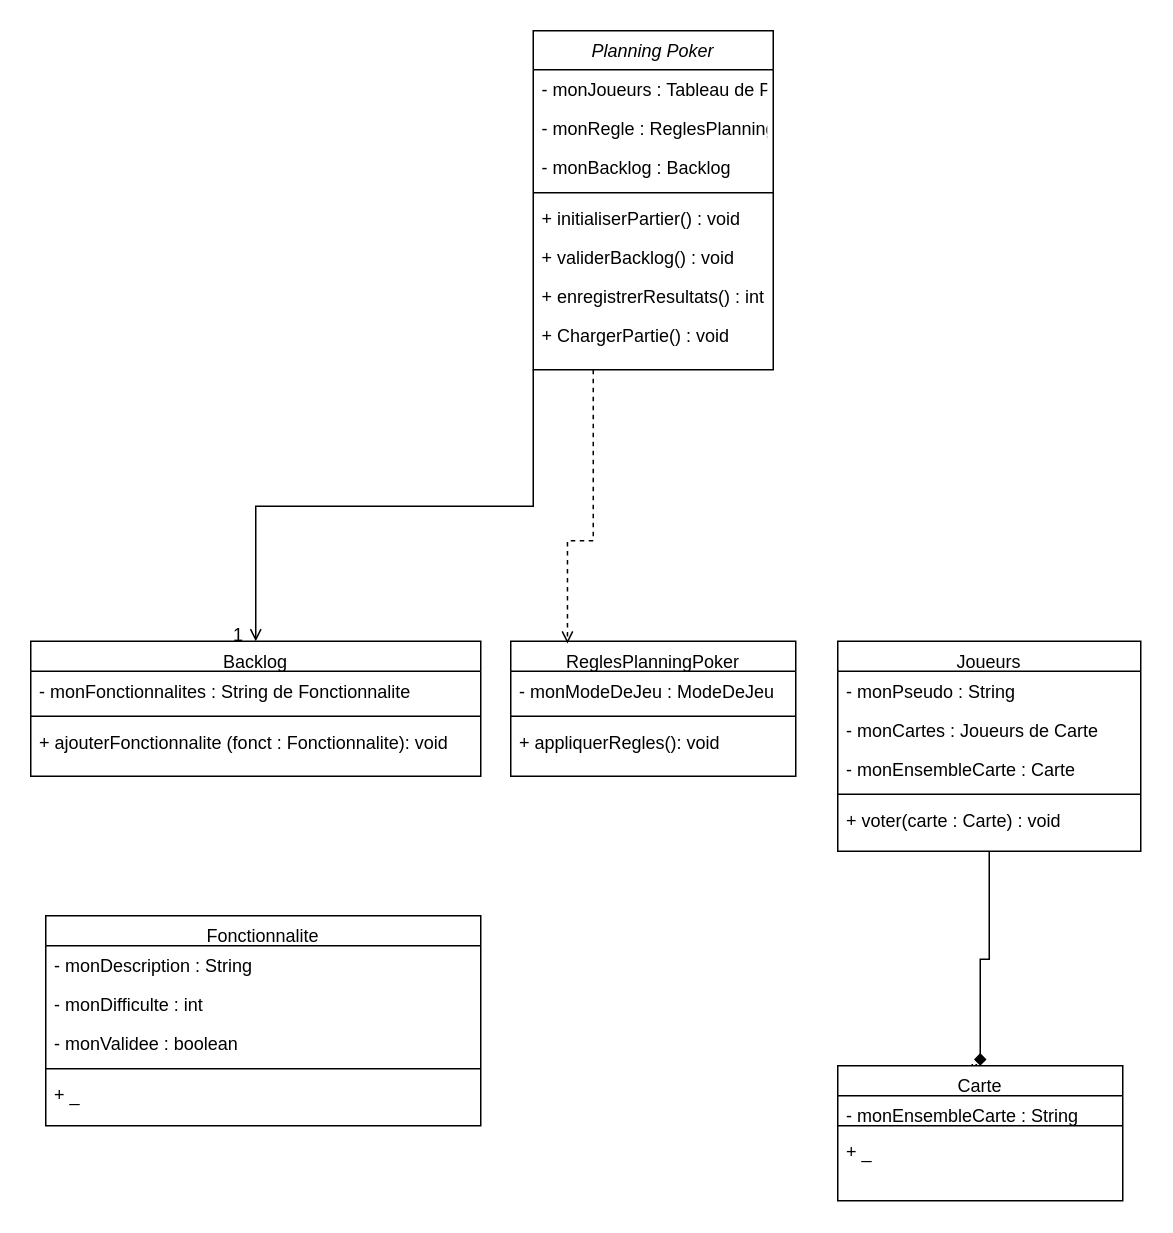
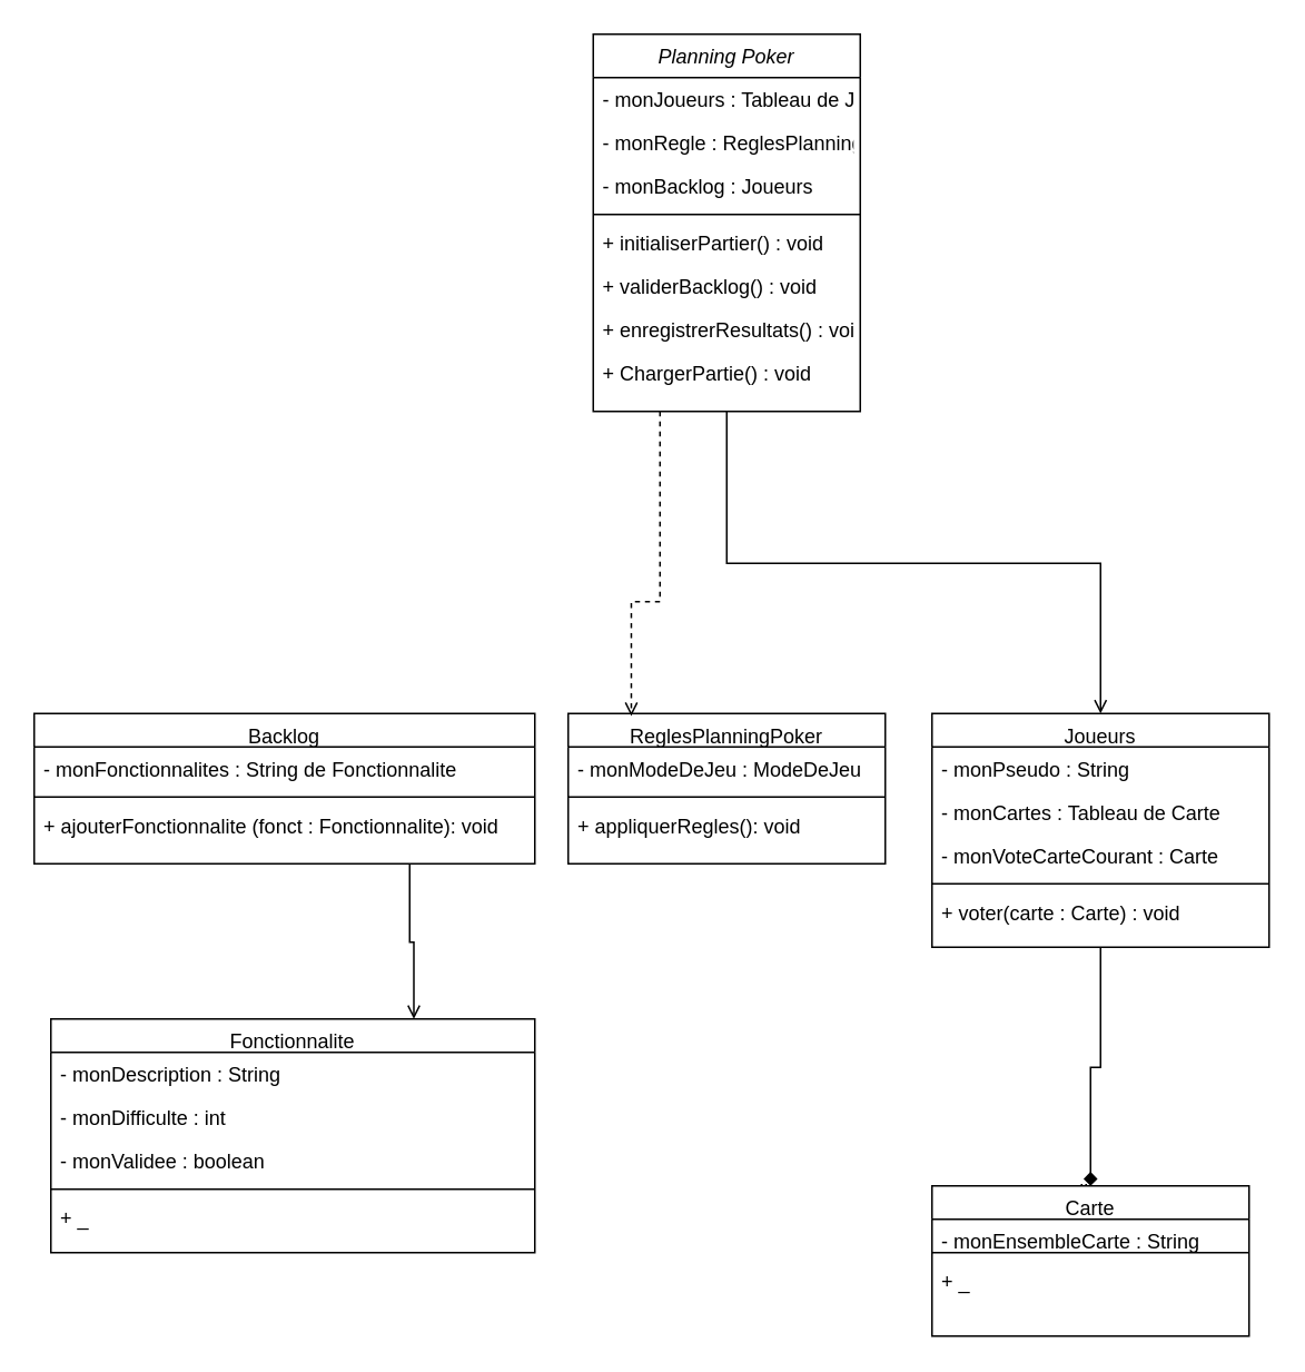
  <mxCell id="0" />
  <mxCell id="1" parent="0" />
  <mxCell id="2" value="Planning Poker" style="swimlane;fontStyle=2;align=center;verticalAlign=top;childLayout=stackLayout;horizontal=1;startSize=26;horizontalStack=0;resizeParent=1;resizeLast=0;collapsible=1;marginBottom=0;rounded=0;shadow=0;strokeWidth=1;flipH=1;" vertex="1" parent="1"><mxGeometry x="355" y="20" width="160" height="226" as="geometry"><mxRectangle x="220" y="120" width="160" height="26" as="alternateBounds" /></mxGeometry></mxCell>
- <mxCell id="3" value="- monJoueurs : Tableau de Poker" style="text;align=left;verticalAlign=top;spacingLeft=4;spacingRight=4;overflow=hidden;rotatable=0;points=[[0,0.5],[1,0.5]];portConstraint=eastwest;rounded=0;shadow=0;html=0;" vertex="1" parent="2"><mxGeometry y="26" width="160" height="26" as="geometry" /></mxCell>
+ <mxCell id="3" value="- monJoueurs : Tableau de Joueurs" style="text;align=left;verticalAlign=top;spacingLeft=4;spacingRight=4;overflow=hidden;rotatable=0;points=[[0,0.5],[1,0.5]];portConstraint=eastwest;rounded=0;shadow=0;html=0;" vertex="1" parent="2"><mxGeometry y="26" width="160" height="26" as="geometry" /></mxCell>
  <mxCell id="4" value="- monRegle : ReglesPlanningPoker" style="text;align=left;verticalAlign=top;spacingLeft=4;spacingRight=4;overflow=hidden;rotatable=0;points=[[0,0.5],[1,0.5]];portConstraint=eastwest;" vertex="1" parent="2"><mxGeometry y="52" width="160" height="26" as="geometry" /></mxCell>
- <mxCell id="5" value="- monBacklog : Backlog" style="text;align=left;verticalAlign=top;spacingLeft=4;spacingRight=4;overflow=hidden;rotatable=0;points=[[0,0.5],[1,0.5]];portConstraint=eastwest;rounded=0;shadow=0;html=0;" vertex="1" parent="2"><mxGeometry y="78" width="160" height="26" as="geometry" /></mxCell>
+ <mxCell id="5" value="- monBacklog : Joueurs" style="text;align=left;verticalAlign=top;spacingLeft=4;spacingRight=4;overflow=hidden;rotatable=0;points=[[0,0.5],[1,0.5]];portConstraint=eastwest;rounded=0;shadow=0;html=0;" vertex="1" parent="2"><mxGeometry y="78" width="160" height="26" as="geometry" /></mxCell>
  <mxCell id="6" value="" style="line;html=1;strokeWidth=1;align=left;verticalAlign=middle;spacingTop=-1;spacingLeft=3;spacingRight=3;rotatable=0;labelPosition=right;points=[];portConstraint=eastwest;" vertex="1" parent="2"><mxGeometry y="104" width="160" height="8" as="geometry" /></mxCell>
  <mxCell id="7" value="+ initialiserPartier() : void" style="text;align=left;verticalAlign=top;spacingLeft=4;spacingRight=4;overflow=hidden;rotatable=0;points=[[0,0.5],[1,0.5]];portConstraint=eastwest;" vertex="1" parent="2"><mxGeometry y="112" width="160" height="26" as="geometry" /></mxCell>
  <mxCell id="8" value="+ validerBacklog() : void" style="text;align=left;verticalAlign=top;spacingLeft=4;spacingRight=4;overflow=hidden;rotatable=0;points=[[0,0.5],[1,0.5]];portConstraint=eastwest;" vertex="1" parent="2"><mxGeometry y="138" width="160" height="26" as="geometry" /></mxCell>
- <mxCell id="9" value="+ enregistrerResultats() : int" style="text;align=left;verticalAlign=top;spacingLeft=4;spacingRight=4;overflow=hidden;rotatable=0;points=[[0,0.5],[1,0.5]];portConstraint=eastwest;" vertex="1" parent="2"><mxGeometry y="164" width="160" height="26" as="geometry" /></mxCell>
+ <mxCell id="9" value="+ enregistrerResultats() : void" style="text;align=left;verticalAlign=top;spacingLeft=4;spacingRight=4;overflow=hidden;rotatable=0;points=[[0,0.5],[1,0.5]];portConstraint=eastwest;" vertex="1" parent="2"><mxGeometry y="164" width="160" height="26" as="geometry" /></mxCell>
  <mxCell id="10" value="+ ChargerPartie() : void" style="text;align=left;verticalAlign=top;spacingLeft=4;spacingRight=4;overflow=hidden;rotatable=0;points=[[0,0.5],[1,0.5]];portConstraint=eastwest;" vertex="1" parent="2"><mxGeometry y="190" width="160" height="26" as="geometry" /></mxCell>
  <mxCell id="11" value="Joueurs" style="swimlane;fontStyle=0;align=center;verticalAlign=top;childLayout=stackLayout;horizontal=1;startSize=20;horizontalStack=0;resizeParent=1;resizeLast=0;collapsible=1;marginBottom=0;rounded=0;shadow=0;strokeWidth=1;" vertex="1" parent="1"><mxGeometry x="558" y="427" width="202" height="140" as="geometry"><mxRectangle x="550" y="140" width="160" height="26" as="alternateBounds" /></mxGeometry></mxCell>
  <mxCell id="12" value="- monPseudo : String" style="text;align=left;verticalAlign=top;spacingLeft=4;spacingRight=4;overflow=hidden;rotatable=0;points=[[0,0.5],[1,0.5]];portConstraint=eastwest;" vertex="1" parent="11"><mxGeometry y="20" width="202" height="26" as="geometry" /></mxCell>
- <mxCell id="13" value="- monCartes : Joueurs de Carte" style="text;align=left;verticalAlign=top;spacingLeft=4;spacingRight=4;overflow=hidden;rotatable=0;points=[[0,0.5],[1,0.5]];portConstraint=eastwest;rounded=0;shadow=0;html=0;" vertex="1" parent="11"><mxGeometry y="46" width="202" height="26" as="geometry" /></mxCell>
- <mxCell id="14" value="- monEnsembleCarte : Carte" style="text;align=left;verticalAlign=top;spacingLeft=4;spacingRight=4;overflow=hidden;rotatable=0;points=[[0,0.5],[1,0.5]];portConstraint=eastwest;rounded=0;shadow=0;html=0;" vertex="1" parent="11"><mxGeometry y="72" width="202" height="26" as="geometry" /></mxCell>
+ <mxCell id="13" value="- monCartes : Tableau de Carte" style="text;align=left;verticalAlign=top;spacingLeft=4;spacingRight=4;overflow=hidden;rotatable=0;points=[[0,0.5],[1,0.5]];portConstraint=eastwest;rounded=0;shadow=0;html=0;" vertex="1" parent="11"><mxGeometry y="46" width="202" height="26" as="geometry" /></mxCell>
+ <mxCell id="14" value="- monVoteCarteCourant : Carte" style="text;align=left;verticalAlign=top;spacingLeft=4;spacingRight=4;overflow=hidden;rotatable=0;points=[[0,0.5],[1,0.5]];portConstraint=eastwest;rounded=0;shadow=0;html=0;" vertex="1" parent="11"><mxGeometry y="72" width="202" height="26" as="geometry" /></mxCell>
  <mxCell id="15" value="" style="line;html=1;strokeWidth=1;align=left;verticalAlign=middle;spacingTop=-1;spacingLeft=3;spacingRight=3;rotatable=0;labelPosition=right;points=[];portConstraint=eastwest;" vertex="1" parent="11"><mxGeometry y="98" width="202" height="8" as="geometry" /></mxCell>
  <mxCell id="16" value="+ voter(carte : Carte) : void" style="text;align=left;verticalAlign=top;spacingLeft=4;spacingRight=4;overflow=hidden;rotatable=0;points=[[0,0.5],[1,0.5]];portConstraint=eastwest;" vertex="1" parent="11"><mxGeometry y="106" width="202" height="26" as="geometry" /></mxCell>
+ <mxCell id="17" value="" style="endArrow=open;shadow=0;strokeWidth=1;rounded=0;endFill=1;edgeStyle=elbowEdgeStyle;elbow=vertical;" edge="1" parent="1" source="2" target="11"><mxGeometry x="0.5" y="41" relative="1" as="geometry"><mxPoint x="528" y="451" as="sourcePoint" /><mxPoint x="368" y="451" as="targetPoint" /><mxPoint x="-40" y="32" as="offset" /></mxGeometry></mxCell>
  <mxCell id="18" value="" style="endArrow=diamond;shadow=0;strokeWidth=1;rounded=0;endFill=1;edgeStyle=elbowEdgeStyle;elbow=vertical;exitX=0.5;exitY=1;exitDx=0;exitDy=0;entryX=0.5;entryY=0;entryDx=0;entryDy=0;" edge="1" parent="1" source="11" target="20"><mxGeometry x="0.5" y="41" relative="1" as="geometry"><mxPoint x="610" y="612" as="sourcePoint" /><mxPoint x="638" y="652" as="targetPoint" /><mxPoint x="-40" y="32" as="offset" /></mxGeometry></mxCell>
  <mxCell id="19" value="lives at" style="text;html=1;resizable=0;points=[];;align=center;verticalAlign=middle;labelBackgroundColor=none;rounded=0;shadow=0;strokeWidth=1;fontSize=12;" vertex="1" connectable="0" parent="18"><mxGeometry x="0.5" y="49" relative="1" as="geometry"><mxPoint x="-38" y="40" as="offset" /></mxGeometry></mxCell>
  <mxCell id="20" value="Carte" style="swimlane;fontStyle=0;align=center;verticalAlign=top;childLayout=stackLayout;horizontal=1;startSize=20;horizontalStack=0;resizeParent=1;resizeLast=0;collapsible=1;marginBottom=0;rounded=0;shadow=0;strokeWidth=1;" vertex="1" parent="1"><mxGeometry x="558" y="710" width="190" height="90" as="geometry"><mxRectangle x="550" y="140" width="160" height="26" as="alternateBounds" /></mxGeometry></mxCell>
  <mxCell id="21" value="- monEnsembleCarte : String" style="text;align=left;verticalAlign=top;spacingLeft=4;spacingRight=4;overflow=hidden;rotatable=0;points=[[0,0.5],[1,0.5]];portConstraint=eastwest;" vertex="1" parent="20"><mxGeometry y="20" width="190" height="16" as="geometry" /></mxCell>
  <mxCell id="22" value="" style="line;html=1;strokeWidth=1;align=left;verticalAlign=middle;spacingTop=-1;spacingLeft=3;spacingRight=3;rotatable=0;labelPosition=right;points=[];portConstraint=eastwest;" vertex="1" parent="20"><mxGeometry y="36" width="190" height="8" as="geometry" /></mxCell>
  <mxCell id="23" value="+ _" style="text;align=left;verticalAlign=top;spacingLeft=4;spacingRight=4;overflow=hidden;rotatable=0;points=[[0,0.5],[1,0.5]];portConstraint=eastwest;" vertex="1" parent="20"><mxGeometry y="44" width="190" height="26" as="geometry" /></mxCell>
  <mxCell id="24" value="ReglesPlanningPoker" style="swimlane;fontStyle=0;align=center;verticalAlign=top;childLayout=stackLayout;horizontal=1;startSize=20;horizontalStack=0;resizeParent=1;resizeLast=0;collapsible=1;marginBottom=0;rounded=0;shadow=0;strokeWidth=1;" vertex="1" parent="1"><mxGeometry x="340" y="427" width="190" height="90" as="geometry"><mxRectangle x="550" y="140" width="160" height="26" as="alternateBounds" /></mxGeometry></mxCell>
  <mxCell id="25" value="- monModeDeJeu : ModeDeJeu" style="text;align=left;verticalAlign=top;spacingLeft=4;spacingRight=4;overflow=hidden;rotatable=0;points=[[0,0.5],[1,0.5]];portConstraint=eastwest;" vertex="1" parent="24"><mxGeometry y="20" width="190" height="26" as="geometry" /></mxCell>
  <mxCell id="26" value="" style="line;html=1;strokeWidth=1;align=left;verticalAlign=middle;spacingTop=-1;spacingLeft=3;spacingRight=3;rotatable=0;labelPosition=right;points=[];portConstraint=eastwest;" vertex="1" parent="24"><mxGeometry y="46" width="190" height="8" as="geometry" /></mxCell>
  <mxCell id="27" value="+ appliquerRegles(): void" style="text;align=left;verticalAlign=top;spacingLeft=4;spacingRight=4;overflow=hidden;rotatable=0;points=[[0,0.5],[1,0.5]];portConstraint=eastwest;" vertex="1" parent="24"><mxGeometry y="54" width="190" height="26" as="geometry" /></mxCell>
  <mxCell id="28" value="Backlog" style="swimlane;fontStyle=0;align=center;verticalAlign=top;childLayout=stackLayout;horizontal=1;startSize=20;horizontalStack=0;resizeParent=1;resizeLast=0;collapsible=1;marginBottom=0;rounded=0;shadow=0;strokeWidth=1;" vertex="1" parent="1"><mxGeometry x="20" y="427" width="300" height="90" as="geometry"><mxRectangle x="550" y="140" width="160" height="26" as="alternateBounds" /></mxGeometry></mxCell>
  <mxCell id="29" value="- monFonctionnalites : String de Fonctionnalite" style="text;align=left;verticalAlign=top;spacingLeft=4;spacingRight=4;overflow=hidden;rotatable=0;points=[[0,0.5],[1,0.5]];portConstraint=eastwest;" vertex="1" parent="28"><mxGeometry y="20" width="300" height="26" as="geometry" /></mxCell>
  <mxCell id="30" value="" style="line;html=1;strokeWidth=1;align=left;verticalAlign=middle;spacingTop=-1;spacingLeft=3;spacingRight=3;rotatable=0;labelPosition=right;points=[];portConstraint=eastwest;" vertex="1" parent="28"><mxGeometry y="46" width="300" height="8" as="geometry" /></mxCell>
  <mxCell id="31" value="+ ajouterFonctionnalite (fonct : Fonctionnalite): void" style="text;align=left;verticalAlign=top;spacingLeft=4;spacingRight=4;overflow=hidden;rotatable=0;points=[[0,0.5],[1,0.5]];portConstraint=eastwest;" vertex="1" parent="28"><mxGeometry y="54" width="300" height="26" as="geometry" /></mxCell>
  <mxCell id="32" value="Fonctionnalite" style="swimlane;fontStyle=0;align=center;verticalAlign=top;childLayout=stackLayout;horizontal=1;startSize=20;horizontalStack=0;resizeParent=1;resizeLast=0;collapsible=1;marginBottom=0;rounded=0;shadow=0;strokeWidth=1;" vertex="1" parent="1"><mxGeometry x="30" y="610" width="290" height="140" as="geometry"><mxRectangle x="550" y="140" width="160" height="26" as="alternateBounds" /></mxGeometry></mxCell>
  <mxCell id="33" value="- monDescription : String" style="text;align=left;verticalAlign=top;spacingLeft=4;spacingRight=4;overflow=hidden;rotatable=0;points=[[0,0.5],[1,0.5]];portConstraint=eastwest;" vertex="1" parent="32"><mxGeometry y="20" width="290" height="26" as="geometry" /></mxCell>
  <mxCell id="34" value="- monDifficulte : int" style="text;align=left;verticalAlign=top;spacingLeft=4;spacingRight=4;overflow=hidden;rotatable=0;points=[[0,0.5],[1,0.5]];portConstraint=eastwest;rounded=0;shadow=0;html=0;" vertex="1" parent="32"><mxGeometry y="46" width="290" height="26" as="geometry" /></mxCell>
  <mxCell id="35" value="- monValidee : boolean" style="text;align=left;verticalAlign=top;spacingLeft=4;spacingRight=4;overflow=hidden;rotatable=0;points=[[0,0.5],[1,0.5]];portConstraint=eastwest;rounded=0;shadow=0;html=0;" vertex="1" parent="32"><mxGeometry y="72" width="290" height="26" as="geometry" /></mxCell>
  <mxCell id="36" value="" style="line;html=1;strokeWidth=1;align=left;verticalAlign=middle;spacingTop=-1;spacingLeft=3;spacingRight=3;rotatable=0;labelPosition=right;points=[];portConstraint=eastwest;" vertex="1" parent="32"><mxGeometry y="98" width="290" height="8" as="geometry" /></mxCell>
  <mxCell id="37" value="+ _" style="text;align=left;verticalAlign=top;spacingLeft=4;spacingRight=4;overflow=hidden;rotatable=0;points=[[0,0.5],[1,0.5]];portConstraint=eastwest;" vertex="1" parent="32"><mxGeometry y="106" width="290" height="26" as="geometry" /></mxCell>
  <mxCell id="38" value="" style="endArrow=open;shadow=0;strokeWidth=1;rounded=0;endFill=1;edgeStyle=elbowEdgeStyle;elbow=vertical;entryX=0.199;entryY=0.017;entryDx=0;entryDy=0;entryPerimeter=0;exitX=0.25;exitY=1;exitDx=0;exitDy=0;dashed=1;" edge="1" parent="1" source="2" target="24"><mxGeometry x="0.5" y="41" relative="1" as="geometry"><mxPoint x="450" y="260" as="sourcePoint" /><mxPoint x="384" y="371" as="targetPoint" /><mxPoint x="-40" y="32" as="offset" /><Array as="points"><mxPoint x="400" y="360" /></Array></mxGeometry></mxCell>
- <mxCell id="40" value="" style="endArrow=open;shadow=0;strokeWidth=1;rounded=0;endFill=1;edgeStyle=elbowEdgeStyle;elbow=vertical;entryX=0.5;entryY=0;entryDx=0;entryDy=0;exitX=0;exitY=1;exitDx=0;exitDy=0;" edge="1" parent="1" source="2" target="28"><mxGeometry x="0.5" y="41" relative="1" as="geometry"><mxPoint x="380" y="240" as="sourcePoint" /><mxPoint x="190" y="412" as="targetPoint" /><mxPoint x="-40" y="32" as="offset" /></mxGeometry></mxCell>
- <mxCell id="41" value="1" style="resizable=0;align=right;verticalAlign=bottom;labelBackgroundColor=none;fontSize=12;" connectable="0" vertex="1" parent="40"><mxGeometry x="1" relative="1" as="geometry"><mxPoint x="-7" y="4" as="offset" /></mxGeometry></mxCell>
+ <mxCell id="39" value="" style="endArrow=open;shadow=0;strokeWidth=1;rounded=0;endFill=1;edgeStyle=elbowEdgeStyle;elbow=vertical;exitX=0.75;exitY=1;exitDx=0;exitDy=0;entryX=0.75;entryY=0;entryDx=0;entryDy=0;" edge="1" parent="1" source="28" target="32"><mxGeometry x="0.5" y="41" relative="1" as="geometry"><mxPoint x="200" y="517" as="sourcePoint" /><mxPoint x="200" y="612" as="targetPoint" /><mxPoint x="-40" y="32" as="offset" /></mxGeometry></mxCell>
